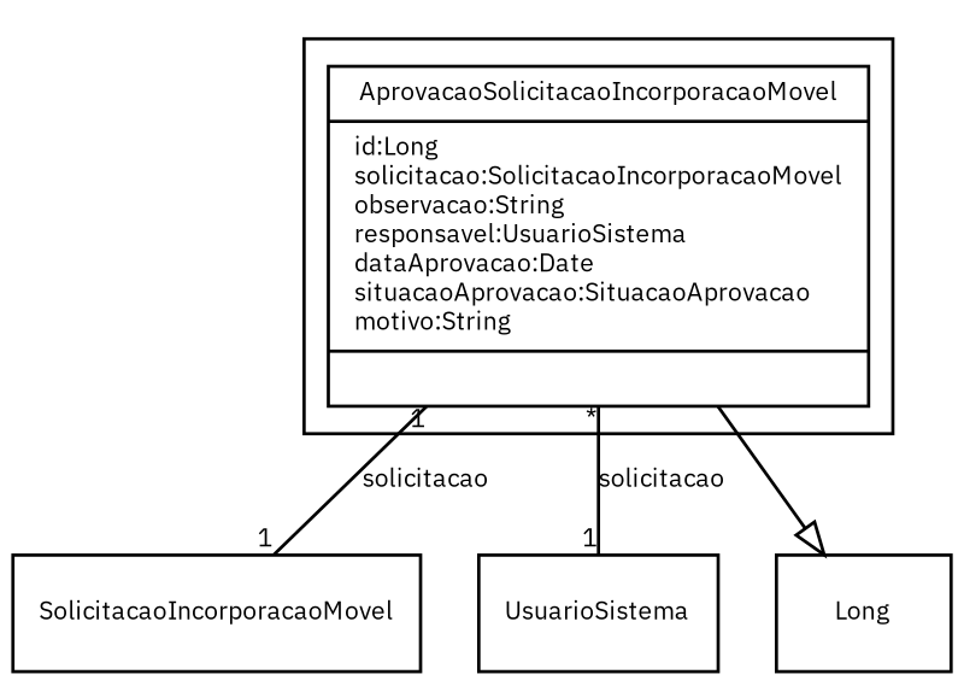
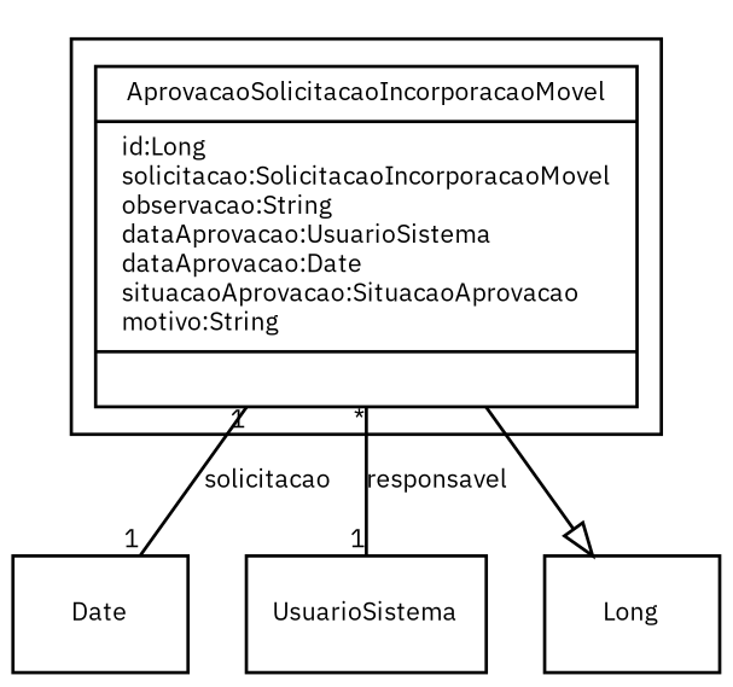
  digraph {
    fontname="IBM Plex Sans"
    fontsize=8
    node [fontname="IBM Plex Sans" fontsize=8 shape=record]
    edge [arrowhead=none fontname="IBM Plex Sans" fontsize=8 headlabel=1]
-   n1 [label="{AprovacaoSolicitacaoIncorporacaoMovel|id:Long\lsolicitacao:SolicitacaoIncorporacaoMovel\lobservacao:String\lresponsavel:UsuarioSistema\ldataAprovacao:Date\lsituacaoAprovacao:SituacaoAprovacao\lmotivo:String\l|\l}"]
-   SolicitacaoIncorporacaoMovel
+   n1 [label="{AprovacaoSolicitacaoIncorporacaoMovel|id:Long\lsolicitacao:SolicitacaoIncorporacaoMovel\lobservacao:String\ldataAprovacao:UsuarioSistema\ldataAprovacao:Date\lsituacaoAprovacao:SituacaoAprovacao\lmotivo:String\l|\l}"]
+   SolicitacaoIncorporacaoMovel [label=Date]
    UsuarioSistema
    n4 [label=Long]
    subgraph cluster_1 {
      n1
    }
    n1 -> SolicitacaoIncorporacaoMovel [label=solicitacao taillabel=1]
-   n1 -> UsuarioSistema [label=solicitacao taillabel="*"]
+   n1 -> UsuarioSistema [label=responsavel taillabel="*"]
    n1 -> n4 [arrowhead=empty headlabel=""]
  }
